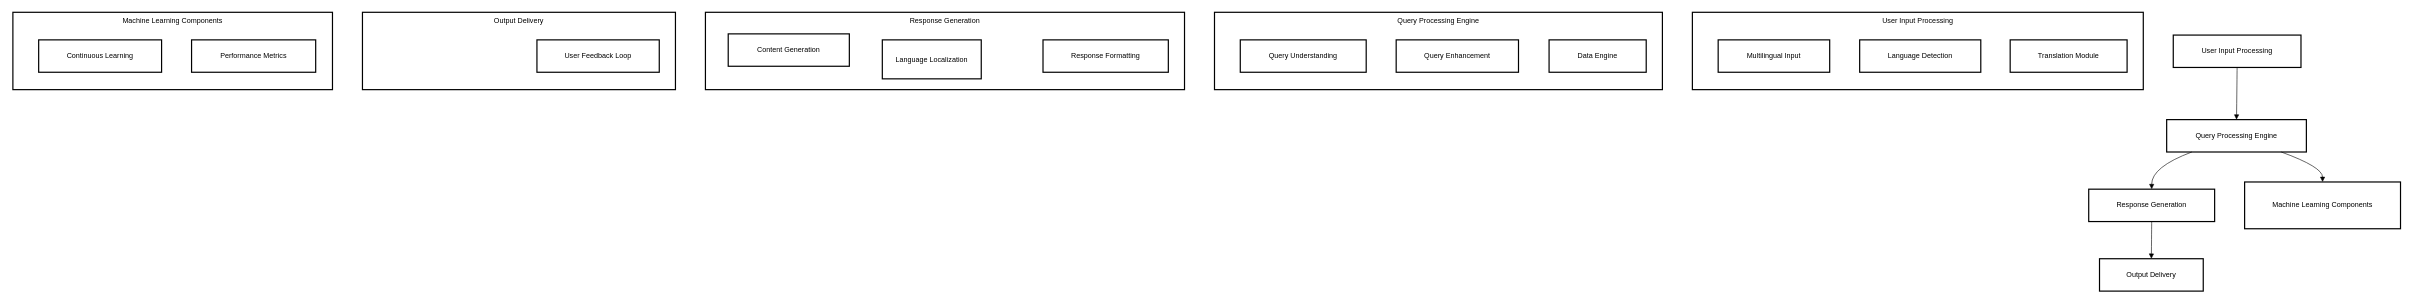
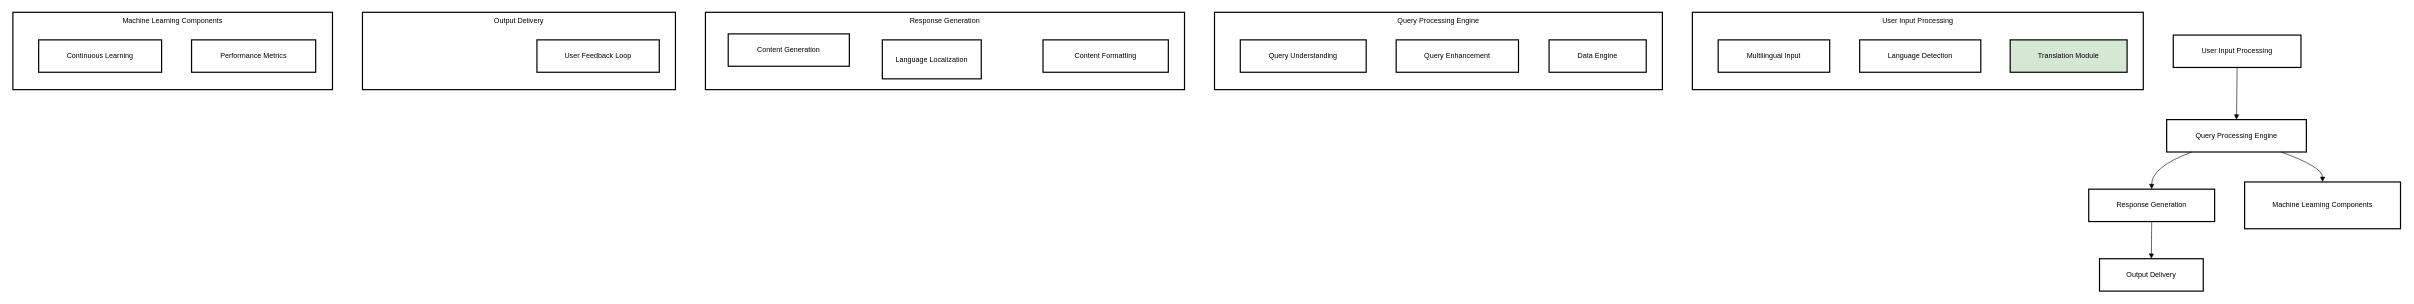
  <mxCell id="0" />
  <mxCell id="1" parent="0" />
  <mxCell id="2" value="Machine Learning Components" style="whiteSpace=wrap;strokeWidth=2;verticalAlign=top;" vertex="1" parent="1"><mxGeometry x="20" y="20" width="533" height="129" as="geometry" /></mxCell>
  <mxCell id="3" value="Continuous Learning" style="whiteSpace=wrap;strokeWidth=2;" vertex="1" parent="2"><mxGeometry x="43" y="46" width="205" height="54" as="geometry" /></mxCell>
  <mxCell id="4" value="Performance Metrics" style="whiteSpace=wrap;strokeWidth=2;" vertex="1" parent="2"><mxGeometry x="298" y="46" width="207" height="54" as="geometry" /></mxCell>
  <mxCell id="5" value="Output Delivery" style="whiteSpace=wrap;strokeWidth=2;verticalAlign=top;" vertex="1" parent="1"><mxGeometry x="603" y="20" width="522" height="129" as="geometry" /></mxCell>
  <mxCell id="6" value="User Feedback Loop" style="whiteSpace=wrap;strokeWidth=2;" vertex="1" parent="5"><mxGeometry x="291" y="46" width="204" height="54" as="geometry" /></mxCell>
  <mxCell id="7" value="Response Generation" style="whiteSpace=wrap;strokeWidth=2;verticalAlign=top;" vertex="1" parent="1"><mxGeometry x="1175" y="20" width="799" height="129" as="geometry" /></mxCell>
  <mxCell id="8" value="Content Generation" style="whiteSpace=wrap;strokeWidth=2;" vertex="1" parent="7"><mxGeometry x="38" y="36" width="202" height="54" as="geometry" /></mxCell>
  <mxCell id="9" value="Language Localization" style="whiteSpace=wrap;strokeWidth=2;" vertex="1" parent="7"><mxGeometry x="295" y="46" width="165" height="65" as="geometry" /></mxCell>
- <mxCell id="10" value="Response Formatting" style="whiteSpace=wrap;strokeWidth=2;" vertex="1" parent="7"><mxGeometry x="563" y="46" width="209" height="54" as="geometry" /></mxCell>
+ <mxCell id="10" value="Content Formatting" style="whiteSpace=wrap;strokeWidth=2;" vertex="1" parent="7"><mxGeometry x="563" y="46" width="209" height="54" as="geometry" /></mxCell>
  <mxCell id="11" value="Query Processing Engine" style="whiteSpace=wrap;strokeWidth=2;verticalAlign=top;" vertex="1" parent="1"><mxGeometry x="2024" y="20" width="747" height="129" as="geometry" /></mxCell>
  <mxCell id="12" value="Query Understanding" style="whiteSpace=wrap;strokeWidth=2;" vertex="1" parent="11"><mxGeometry x="43" y="46" width="210" height="54" as="geometry" /></mxCell>
  <mxCell id="13" value="Query Enhancement" style="whiteSpace=wrap;strokeWidth=2;" vertex="1" parent="11"><mxGeometry x="303" y="46" width="204" height="54" as="geometry" /></mxCell>
  <mxCell id="14" value="Data Engine" style="whiteSpace=wrap;strokeWidth=2;" vertex="1" parent="11"><mxGeometry x="558" y="46" width="162" height="54" as="geometry" /></mxCell>
  <mxCell id="15" value="User Input Processing" style="whiteSpace=wrap;strokeWidth=2;verticalAlign=top;" vertex="1" parent="1"><mxGeometry x="2821" y="20" width="752" height="129" as="geometry" /></mxCell>
  <mxCell id="16" value="Multilingual Input" style="whiteSpace=wrap;strokeWidth=2;" vertex="1" parent="15"><mxGeometry x="43" y="46" width="186" height="54" as="geometry" /></mxCell>
  <mxCell id="17" value="Language Detection" style="whiteSpace=wrap;strokeWidth=2;" vertex="1" parent="15"><mxGeometry x="279" y="46" width="202" height="54" as="geometry" /></mxCell>
- <mxCell id="18" value="Translation Module" style="whiteSpace=wrap;strokeWidth=2;" vertex="1" parent="15"><mxGeometry x="530" y="46" width="195" height="54" as="geometry" /></mxCell>
+ <mxCell id="18" value="Translation Module" style="whiteSpace=wrap;strokeWidth=2;fillColor=#d5e8d4;" vertex="1" parent="15"><mxGeometry x="530" y="46" width="195" height="54" as="geometry" /></mxCell>
  <mxCell id="19" value="User Input Processing" style="whiteSpace=wrap;strokeWidth=2;" vertex="1" parent="1"><mxGeometry x="3623" y="58" width="213" height="54" as="geometry" /></mxCell>
  <mxCell id="20" value="Query Processing Engine" style="whiteSpace=wrap;strokeWidth=2;" vertex="1" parent="1"><mxGeometry x="3612" y="199" width="233" height="54" as="geometry" /></mxCell>
  <mxCell id="21" value="Response Generation" style="whiteSpace=wrap;strokeWidth=2;" vertex="1" parent="1"><mxGeometry x="3482" y="315" width="210" height="54" as="geometry" /></mxCell>
  <mxCell id="22" value="Output Delivery" style="whiteSpace=wrap;strokeWidth=2;" vertex="1" parent="1"><mxGeometry x="3500" y="431" width="173" height="54" as="geometry" /></mxCell>
  <mxCell id="23" value="Machine Learning Components" style="whiteSpace=wrap;strokeWidth=2;" vertex="1" parent="1"><mxGeometry x="3742" y="303" width="260" height="78" as="geometry" /></mxCell>
  <mxCell id="24" value="" style="curved=1;startArrow=none;endArrow=block;exitX=0.5;exitY=0.99;entryX=0.5;entryY=0;" edge="1" parent="1" source="19" target="20"><mxGeometry relative="1" as="geometry"><Array as="points" /></mxGeometry></mxCell>
  <mxCell id="25" value="" style="curved=1;startArrow=none;endArrow=block;exitX=0.18;exitY=1;entryX=0.5;entryY=0;" edge="1" parent="1" source="20" target="21"><mxGeometry relative="1" as="geometry"><Array as="points"><mxPoint x="3587" y="278" /></Array></mxGeometry></mxCell>
  <mxCell id="26" value="" style="curved=1;startArrow=none;endArrow=block;exitX=0.5;exitY=1;entryX=0.5;entryY=0;" edge="1" parent="1" source="21" target="22"><mxGeometry relative="1" as="geometry"><Array as="points" /></mxGeometry></mxCell>
  <mxCell id="27" value="" style="curved=1;startArrow=none;endArrow=block;exitX=0.82;exitY=1;entryX=0.5;entryY=0;" edge="1" parent="1" source="20" target="23"><mxGeometry relative="1" as="geometry"><Array as="points"><mxPoint x="3872" y="278" /></Array></mxGeometry></mxCell>
